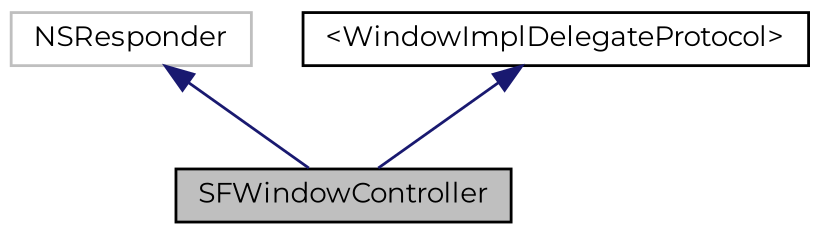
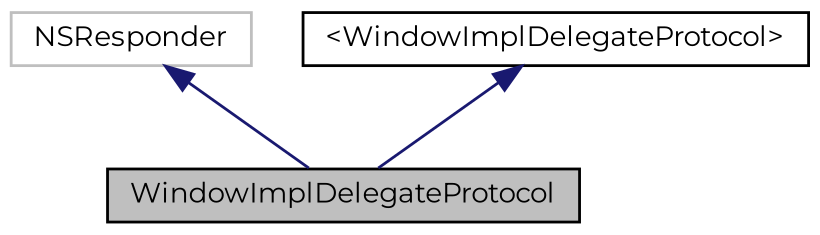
  digraph {
    fontname=Montserrat
    node [color=black fillcolor=white fontname=Montserrat fontsize=10 shape=record style=filled]
    edge [color=midnightblue dir=back fontname=Montserrat fontsize=10 labelfontname=Helvetica labelfontsize=10 style=solid]
-   n1 [fillcolor=grey75 fontcolor=black height=0.2 label=SFWindowController width=0.4]
+   n1 [fillcolor=grey75 fontcolor=black height=0.2 label=WindowImplDelegateProtocol width=0.4]
    n2 [color=grey75 height=0.2 label=NSResponder width=0.4]
    n3 [height=0.2 label="\<WindowImplDelegateProtocol\>" width=0.4]
    n2 -> n1
    n3 -> n1
  }
